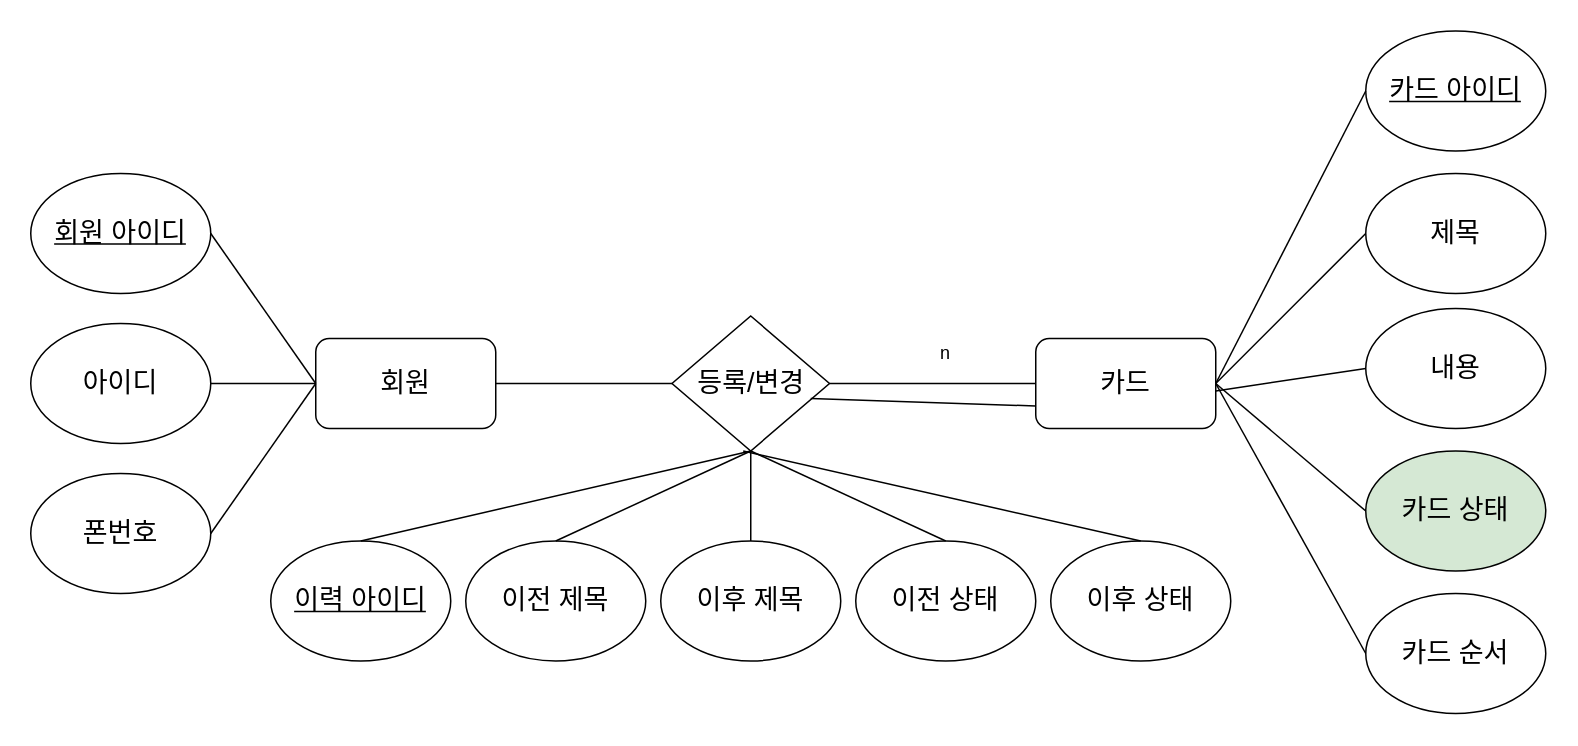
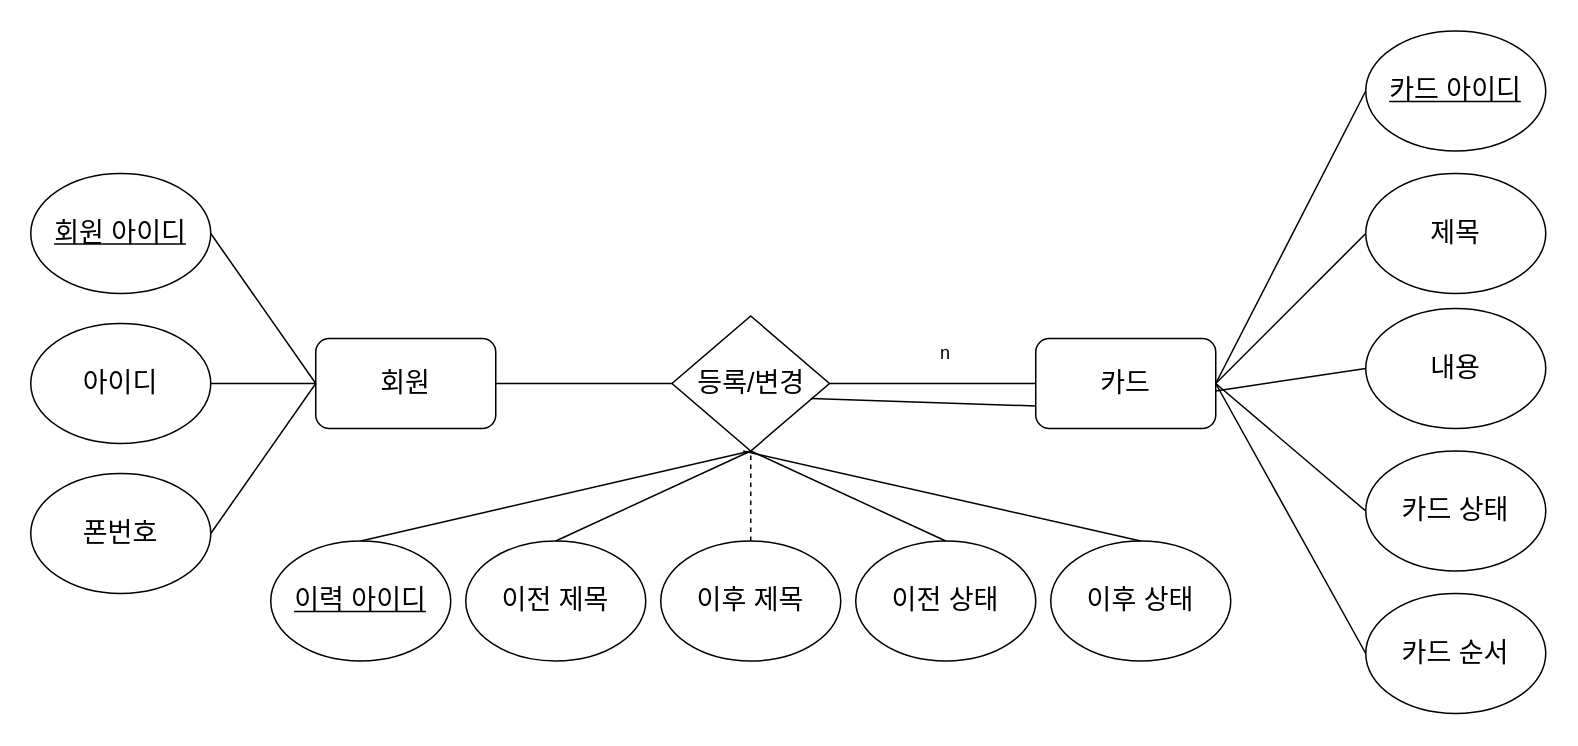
  <mxCell id="0" />
  <mxCell id="1" parent="0" />
  <mxCell id="2" value="&lt;font style=&quot;font-size: 18px&quot;&gt;회원&lt;/font&gt;" style="rounded=1;whiteSpace=wrap;html=1;" vertex="1" parent="1"><mxGeometry x="210" y="225" width="120" height="60" as="geometry" /></mxCell>
  <mxCell id="3" value="&lt;font style=&quot;font-size: 18px&quot;&gt;&lt;u&gt;회원 아이디&lt;/u&gt;&lt;/font&gt;" style="ellipse;whiteSpace=wrap;html=1;" vertex="1" parent="1"><mxGeometry x="20" y="115" width="120" height="80" as="geometry" /></mxCell>
  <mxCell id="4" value="" style="endArrow=none;html=1;entryX=0;entryY=0.5;entryDx=0;entryDy=0;exitX=1;exitY=0.5;exitDx=0;exitDy=0;" edge="1" parent="1" source="3" target="2"><mxGeometry width="50" height="50" relative="1" as="geometry"><mxPoint x="20" y="210" as="sourcePoint" /><mxPoint x="170" y="260" as="targetPoint" /></mxGeometry></mxCell>
  <mxCell id="5" value="&lt;font style=&quot;font-size: 18px&quot;&gt;아이디&lt;/font&gt;" style="ellipse;whiteSpace=wrap;html=1;" vertex="1" parent="1"><mxGeometry x="20" y="215" width="120" height="80" as="geometry" /></mxCell>
  <mxCell id="6" value="&lt;font style=&quot;font-size: 18px&quot;&gt;폰번호&lt;/font&gt;" style="ellipse;whiteSpace=wrap;html=1;" vertex="1" parent="1"><mxGeometry x="20" y="315" width="120" height="80" as="geometry" /></mxCell>
  <mxCell id="7" value="" style="endArrow=none;html=1;exitX=1;exitY=0.5;exitDx=0;exitDy=0;entryX=0;entryY=0.5;entryDx=0;entryDy=0;" edge="1" parent="1" source="5" target="2"><mxGeometry width="50" height="50" relative="1" as="geometry"><mxPoint x="260" y="310" as="sourcePoint" /><mxPoint x="280" y="320" as="targetPoint" /></mxGeometry></mxCell>
  <mxCell id="8" value="" style="endArrow=none;html=1;exitX=1;exitY=0.5;exitDx=0;exitDy=0;entryX=0;entryY=0.5;entryDx=0;entryDy=0;" edge="1" parent="1" source="6" target="2"><mxGeometry width="50" height="50" relative="1" as="geometry"><mxPoint x="260" y="310" as="sourcePoint" /><mxPoint x="310" y="260" as="targetPoint" /></mxGeometry></mxCell>
  <mxCell id="9" value="&lt;font style=&quot;font-size: 18px&quot;&gt;카드&lt;/font&gt;" style="rounded=1;whiteSpace=wrap;html=1;" vertex="1" parent="1"><mxGeometry x="690" y="225" width="120" height="60" as="geometry" /></mxCell>
  <mxCell id="10" value="&lt;font style=&quot;font-size: 18px&quot;&gt;&lt;u&gt;카드 아이디&lt;/u&gt;&lt;/font&gt;" style="ellipse;whiteSpace=wrap;html=1;" vertex="1" parent="1"><mxGeometry x="910" y="20" width="120" height="80" as="geometry" /></mxCell>
  <mxCell id="11" value="" style="endArrow=none;html=1;exitX=0;exitY=0.5;exitDx=0;exitDy=0;entryX=1;entryY=0.5;entryDx=0;entryDy=0;" edge="1" parent="1" source="10" target="9"><mxGeometry width="50" height="50" relative="1" as="geometry"><mxPoint x="1025" y="310" as="sourcePoint" /><mxPoint x="1075" y="260" as="targetPoint" /></mxGeometry></mxCell>
  <mxCell id="12" value="&lt;font style=&quot;font-size: 18px&quot;&gt;제목&lt;/font&gt;" style="ellipse;whiteSpace=wrap;html=1;" vertex="1" parent="1"><mxGeometry x="910" y="115" width="120" height="80" as="geometry" /></mxCell>
  <mxCell id="13" value="&lt;font style=&quot;font-size: 18px&quot;&gt;내용&lt;/font&gt;" style="ellipse;whiteSpace=wrap;html=1;" vertex="1" parent="1"><mxGeometry x="910" y="205" width="120" height="80" as="geometry" /></mxCell>
  <mxCell id="14" value="" style="endArrow=none;html=1;exitX=0;exitY=0.5;exitDx=0;exitDy=0;entryX=1;entryY=0.5;entryDx=0;entryDy=0;" edge="1" parent="1" source="12" target="9"><mxGeometry width="50" height="50" relative="1" as="geometry"><mxPoint x="1025" y="310" as="sourcePoint" /><mxPoint x="1045" y="320" as="targetPoint" /></mxGeometry></mxCell>
  <mxCell id="15" value="" style="endArrow=none;html=1;exitX=0;exitY=0.5;exitDx=0;exitDy=0;" edge="1" parent="1" source="13"><mxGeometry width="50" height="50" relative="1" as="geometry"><mxPoint x="1025" y="310" as="sourcePoint" /><mxPoint x="810" y="260" as="targetPoint" /></mxGeometry></mxCell>
- <mxCell id="16" value="&lt;font style=&quot;font-size: 18px&quot;&gt;카드 상태&lt;/font&gt;" style="ellipse;whiteSpace=wrap;html=1;fillColor=#d5e8d4;" vertex="1" parent="1"><mxGeometry x="910" y="300" width="120" height="80" as="geometry" /></mxCell>
+ <mxCell id="16" value="&lt;font style=&quot;font-size: 18px&quot;&gt;카드 상태&lt;/font&gt;" style="ellipse;whiteSpace=wrap;html=1;" vertex="1" parent="1"><mxGeometry x="910" y="300" width="120" height="80" as="geometry" /></mxCell>
  <mxCell id="17" value="&lt;font style=&quot;font-size: 18px&quot;&gt;카드 순서&lt;/font&gt;" style="ellipse;whiteSpace=wrap;html=1;" vertex="1" parent="1"><mxGeometry x="910" y="395" width="120" height="80" as="geometry" /></mxCell>
  <mxCell id="18" value="" style="endArrow=none;html=1;entryX=0;entryY=0.5;entryDx=0;entryDy=0;exitX=1;exitY=0.5;exitDx=0;exitDy=0;" edge="1" parent="1" source="9" target="16"><mxGeometry width="50" height="50" relative="1" as="geometry"><mxPoint x="720" y="290" as="sourcePoint" /><mxPoint x="770" y="240" as="targetPoint" /></mxGeometry></mxCell>
  <mxCell id="19" value="" style="endArrow=none;html=1;entryX=0;entryY=0.5;entryDx=0;entryDy=0;exitX=1;exitY=0.5;exitDx=0;exitDy=0;" edge="1" parent="1" source="9" target="17"><mxGeometry width="50" height="50" relative="1" as="geometry"><mxPoint x="1040" y="280" as="sourcePoint" /><mxPoint x="770" y="240" as="targetPoint" /></mxGeometry></mxCell>
  <mxCell id="20" value="&lt;span style=&quot;font-size: 18px&quot;&gt;&lt;u&gt;이력 아이디&lt;/u&gt;&lt;/span&gt;" style="ellipse;whiteSpace=wrap;html=1;" vertex="1" parent="1"><mxGeometry x="180" y="360" width="120" height="80" as="geometry" /></mxCell>
  <mxCell id="21" value="" style="endArrow=none;html=1;exitX=0.5;exitY=0;exitDx=0;exitDy=0;entryX=0.5;entryY=1;entryDx=0;entryDy=0;" edge="1" parent="1" source="20" target="26"><mxGeometry width="50" height="50" relative="1" as="geometry"><mxPoint x="625" y="320" as="sourcePoint" /><mxPoint x="445" y="290" as="targetPoint" /></mxGeometry></mxCell>
  <mxCell id="22" value="&lt;font style=&quot;font-size: 18px&quot;&gt;이전 제목&lt;/font&gt;" style="ellipse;whiteSpace=wrap;html=1;" vertex="1" parent="1"><mxGeometry x="310" y="360" width="120" height="80" as="geometry" /></mxCell>
  <mxCell id="23" value="&lt;span style=&quot;font-size: 18px&quot;&gt;이후 제목&lt;/span&gt;" style="ellipse;whiteSpace=wrap;html=1;" vertex="1" parent="1"><mxGeometry x="440" y="360" width="120" height="80" as="geometry" /></mxCell>
  <mxCell id="24" value="" style="endArrow=none;html=1;exitX=0.5;exitY=0;exitDx=0;exitDy=0;entryX=0.5;entryY=1;entryDx=0;entryDy=0;" edge="1" parent="1" source="22" target="26"><mxGeometry width="50" height="50" relative="1" as="geometry"><mxPoint x="625" y="320" as="sourcePoint" /><mxPoint x="445" y="290" as="targetPoint" /></mxGeometry></mxCell>
- <mxCell id="25" value="" style="endArrow=none;html=1;exitX=0.5;exitY=0;exitDx=0;exitDy=0;entryX=0.5;entryY=1;entryDx=0;entryDy=0;" edge="1" parent="1" source="23" target="26"><mxGeometry width="50" height="50" relative="1" as="geometry"><mxPoint x="625" y="320" as="sourcePoint" /><mxPoint x="445" y="270" as="targetPoint" /></mxGeometry></mxCell>
+ <mxCell id="25" value="" style="endArrow=none;html=1;exitX=0.5;exitY=0;exitDx=0;exitDy=0;entryX=0.5;entryY=1;entryDx=0;entryDy=0;dashed=1;" edge="1" parent="1" source="23" target="26"><mxGeometry width="50" height="50" relative="1" as="geometry"><mxPoint x="625" y="320" as="sourcePoint" /><mxPoint x="445" y="270" as="targetPoint" /></mxGeometry></mxCell>
  <mxCell id="26" value="&lt;font style=&quot;font-size: 18px&quot;&gt;등록/변경&lt;/font&gt;" style="rhombus;whiteSpace=wrap;html=1;" vertex="1" parent="1"><mxGeometry x="447.5" y="210" width="105" height="90" as="geometry" /></mxCell>
  <mxCell id="27" value="" style="endArrow=none;html=1;entryX=0;entryY=0.5;entryDx=0;entryDy=0;exitX=1;exitY=0.5;exitDx=0;exitDy=0;" edge="1" parent="1" source="2" target="26"><mxGeometry width="50" height="50" relative="1" as="geometry"><mxPoint x="170" y="280" as="sourcePoint" /><mxPoint x="220" y="230" as="targetPoint" /></mxGeometry></mxCell>
  <mxCell id="28" value="" style="endArrow=none;html=1;entryX=0;entryY=0.5;entryDx=0;entryDy=0;exitX=1;exitY=0.5;exitDx=0;exitDy=0;" edge="1" parent="1" source="26" target="9"><mxGeometry width="50" height="50" relative="1" as="geometry"><mxPoint x="470" y="440" as="sourcePoint" /><mxPoint x="520" y="390" as="targetPoint" /></mxGeometry></mxCell>
  <mxCell id="29" value="&lt;span style=&quot;font-size: 18px&quot;&gt;이전 상태&lt;/span&gt;" style="ellipse;whiteSpace=wrap;html=1;" vertex="1" parent="1"><mxGeometry x="570" y="360" width="120" height="80" as="geometry" /></mxCell>
  <mxCell id="30" value="&lt;span style=&quot;font-size: 18px&quot;&gt;이후 상태&lt;/span&gt;" style="ellipse;whiteSpace=wrap;html=1;" vertex="1" parent="1"><mxGeometry x="700" y="360" width="120" height="80" as="geometry" /></mxCell>
  <mxCell id="31" value="" style="endArrow=none;html=1;entryX=0.5;entryY=1;entryDx=0;entryDy=0;exitX=0.5;exitY=0;exitDx=0;exitDy=0;" edge="1" parent="1" source="29" target="26"><mxGeometry width="50" height="50" relative="1" as="geometry"><mxPoint x="290" y="440" as="sourcePoint" /><mxPoint x="340" y="390" as="targetPoint" /></mxGeometry></mxCell>
  <mxCell id="32" value="" style="endArrow=none;html=1;entryX=0.452;entryY=1;entryDx=0;entryDy=0;entryPerimeter=0;exitX=0.5;exitY=0;exitDx=0;exitDy=0;" edge="1" parent="1" source="30" target="26"><mxGeometry width="50" height="50" relative="1" as="geometry"><mxPoint x="290" y="440" as="sourcePoint" /><mxPoint x="340" y="390" as="targetPoint" /></mxGeometry></mxCell>
  <mxCell id="33" value="n" style="text;html=1;strokeColor=none;fillColor=none;align=center;verticalAlign=middle;whiteSpace=wrap;rounded=0;" vertex="1" parent="1"><mxGeometry x="610" y="225" width="40" height="20" as="geometry" /></mxCell>
  <mxCell id="34" value="" style="endArrow=none;html=1;entryX=0;entryY=0.75;entryDx=0;entryDy=0;exitX=1;exitY=0.5;exitDx=0;exitDy=0;" edge="1" parent="1" target="9"><mxGeometry width="50" height="50" relative="1" as="geometry"><mxPoint x="540" y="265" as="sourcePoint" /><mxPoint x="677.5" y="265" as="targetPoint" /><Array as="points" /></mxGeometry></mxCell>
